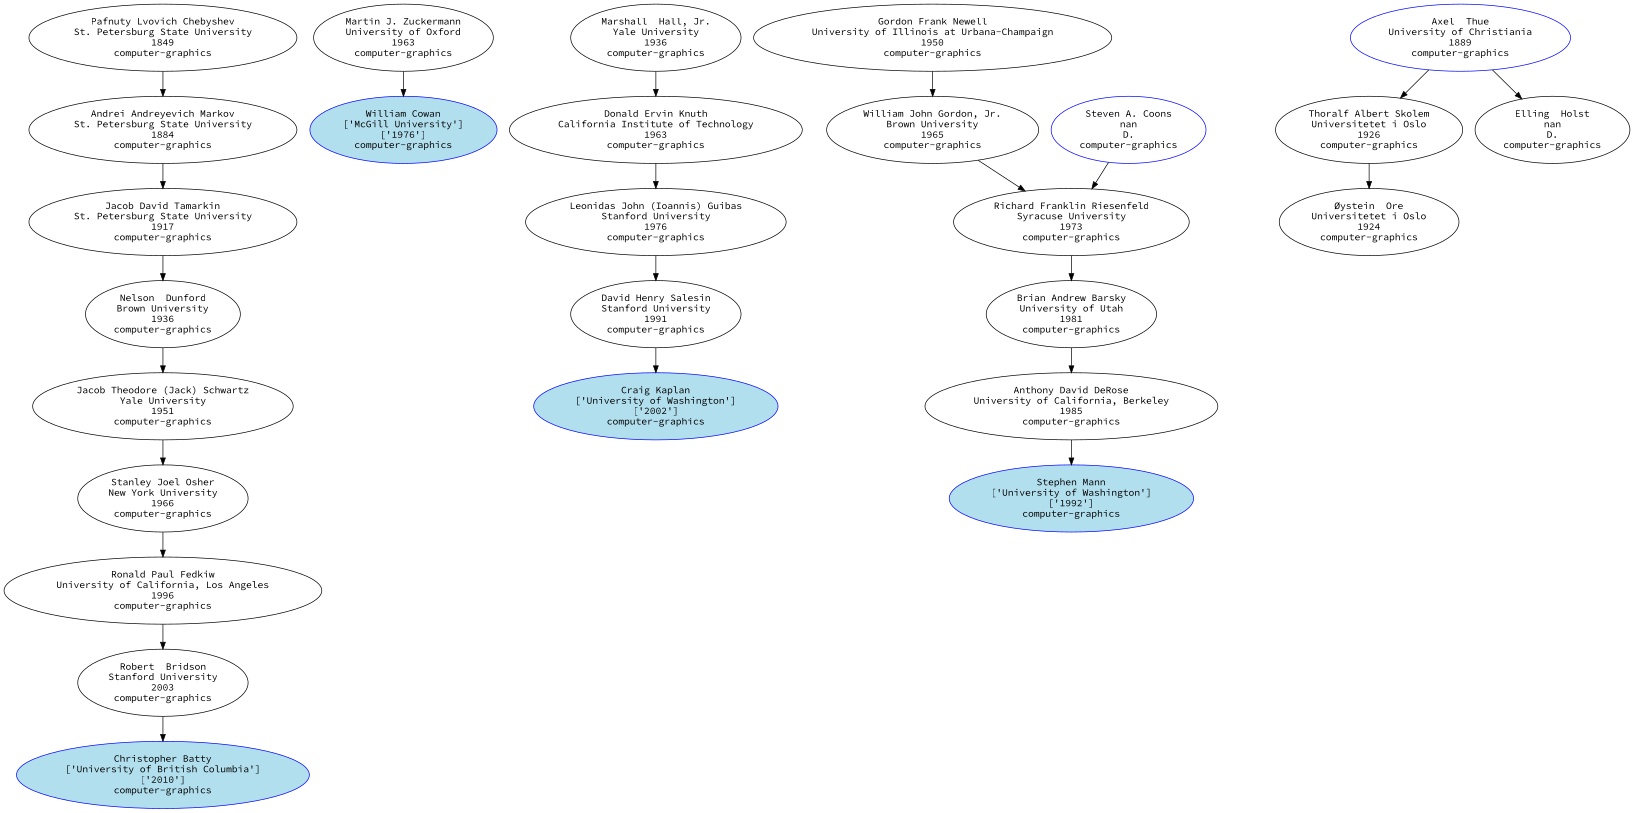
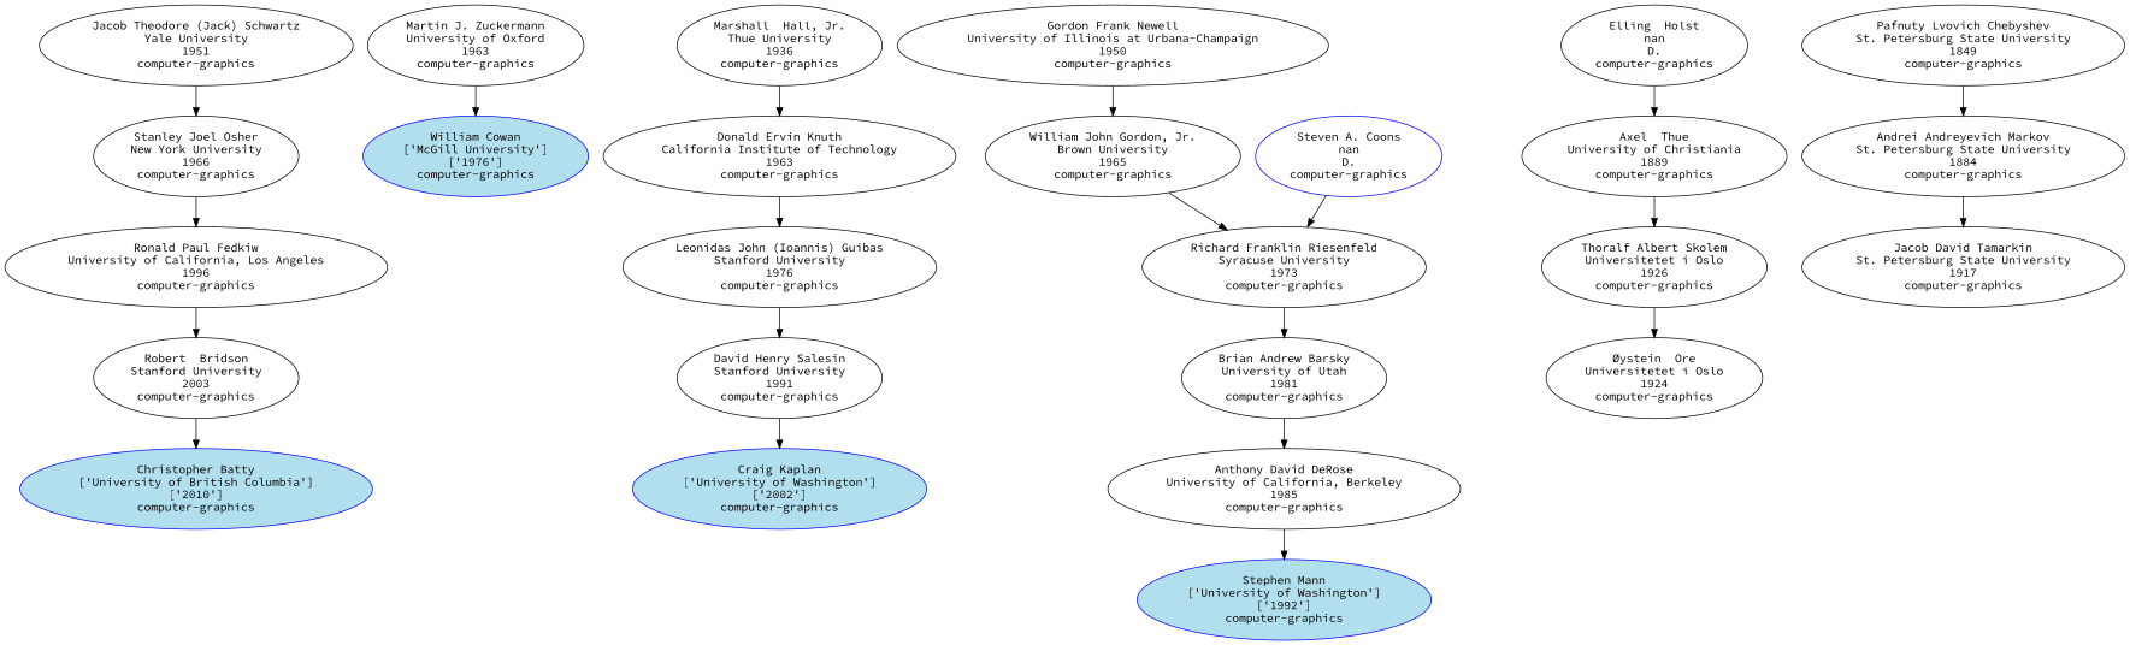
  digraph {
    fontname="Source Code Pro"
    node [fontname="Source Code Pro"]
    edge [fontname="Source Code Pro"]
    n1 [color=blue fillcolor=lightblue2 label="Christopher Batty\n['University of British Columbia']\n['2010']\ncomputer-graphics" style=filled]
    n2 [color=blue fillcolor=lightblue2 label="William Cowan\n['McGill University']\n['1976']\ncomputer-graphics" style=filled]
    n3 [color=blue fillcolor=lightblue2 label="Craig Kaplan\n['University of Washington']\n['2002']\ncomputer-graphics" style=filled]
    n4 [color=blue fillcolor=lightblue2 label="Stephen Mann\n['University of Washington']\n['1992']\ncomputer-graphics" style=filled]
    n5 [label="Robert  Bridson\nStanford University\n2003\ncomputer-graphics"]
    n6 [label="Martin J. Zuckermann\nUniversity of Oxford\n1963\ncomputer-graphics"]
    n7 [label="David Henry Salesin\nStanford University\n1991\ncomputer-graphics"]
    n8 [label="Anthony David DeRose\nUniversity of California, Berkeley\n1985\ncomputer-graphics"]
    n9 [label="Ronald Paul Fedkiw\nUniversity of California, Los Angeles\n1996\ncomputer-graphics"]
    n10 [label="Leonidas John (Ioannis) Guibas\nStanford University\n1976\ncomputer-graphics"]
    n11 [label="Brian Andrew Barsky\nUniversity of Utah\n1981\ncomputer-graphics"]
    n12 [label="Stanley Joel Osher\nNew York University\n1966\ncomputer-graphics"]
    n13 [label="Donald Ervin Knuth\nCalifornia Institute of Technology\n1963\ncomputer-graphics"]
    n14 [label="Richard Franklin Riesenfeld\nSyracuse University\n1973\ncomputer-graphics"]
    n15 [label="Jacob Theodore (Jack) Schwartz\nYale University\n1951\ncomputer-graphics"]
-   n16 [label="Marshall  Hall, Jr.\nYale University\n1936\ncomputer-graphics"]
+   n16 [label="Marshall  Hall, Jr.\nThue University\n1936\ncomputer-graphics"]
    n17 [label="William John Gordon, Jr.\nBrown University\n1965\ncomputer-graphics"]
    n18 [color=blue label="Steven A. Coons\nnan\nD.\ncomputer-graphics"]
-   n19 [label="Nelson  Dunford\nBrown University\n1936\ncomputer-graphics"]
    n20 [label="Øystein  Ore\nUniversitetet i Oslo\n1924\ncomputer-graphics"]
    n21 [label="Gordon Frank Newell\nUniversity of Illinois at Urbana-Champaign\n1950\ncomputer-graphics"]
    n22 [label="Jacob David Tamarkin\nSt. Petersburg State University\n1917\ncomputer-graphics"]
    n23 [label="Thoralf Albert Skolem\nUniversitetet i Oslo\n1926\ncomputer-graphics"]
    n24 [label="Andrei Andreyevich Markov\nSt. Petersburg State University\n1884\ncomputer-graphics"]
-   n25 [label="Axel  Thue\nUniversity of Christiania\n1889\ncomputer-graphics" color=blue]
+   n25 [label="Axel  Thue\nUniversity of Christiania\n1889\ncomputer-graphics"]
    n26 [label="Pafnuty Lvovich Chebyshev\nSt. Petersburg State University\n1849\ncomputer-graphics"]
    n27 [label="Elling  Holst\nnan\nD.\ncomputer-graphics"]
    n5 -> n1
    n6 -> n2
    n7 -> n3
    n8 -> n4
    n9 -> n5
    n10 -> n7
    n11 -> n8
    n12 -> n9
    n13 -> n10
    n14 -> n11
    n15 -> n12
    n16 -> n13
    n17 -> n14
    n18 -> n14
-   n19 -> n15
    n21 -> n17
-   n22 -> n19
    n23 -> n20
    n24 -> n22
    n25 -> n23
    n26 -> n24
-   n25 -> n27
+   n27 -> n25
  }
